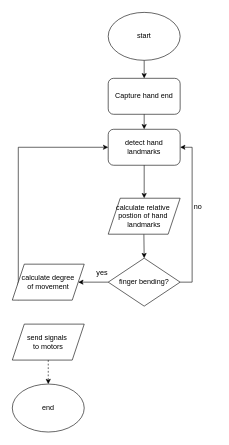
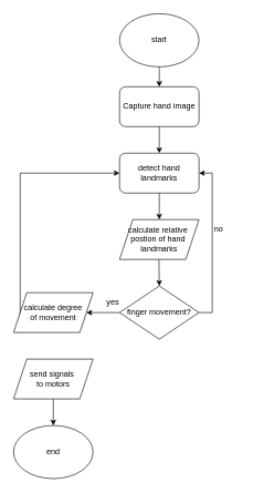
  <mxCell id="0" />
  <mxCell id="1" parent="0" />
- <mxCell id="2" value="Capture hand end" style="rounded=1;whiteSpace=wrap;html=1;" vertex="1" parent="1"><mxGeometry x="180" y="130" width="120" height="60" as="geometry" /></mxCell>
- <mxCell id="3" value="detect hand landmarks" style="rounded=1;whiteSpace=wrap;html=1;" vertex="1" parent="1"><mxGeometry x="180" y="215" width="120" height="60" as="geometry" /></mxCell>
+ <mxCell id="2" value="Capture hand image" style="rounded=1;whiteSpace=wrap;html=1;" vertex="1" parent="1"><mxGeometry x="180" y="130" width="120" height="60" as="geometry" /></mxCell>
+ <mxCell id="3" value="detect hand landmarks" style="rounded=1;whiteSpace=wrap;html=1;" vertex="1" parent="1"><mxGeometry x="180" y="230" width="120" height="60" as="geometry" /></mxCell>
  <mxCell id="4" value="" style="endArrow=classic;html=1;rounded=0;exitX=0.5;exitY=1;exitDx=0;exitDy=0;entryX=0.5;entryY=0;entryDx=0;entryDy=0;" edge="1" parent="1" source="2" target="3"><mxGeometry width="50" height="50" relative="1" as="geometry"><mxPoint x="360" y="370" as="sourcePoint" /><mxPoint x="410" y="320" as="targetPoint" /></mxGeometry></mxCell>
  <mxCell id="5" value="" style="endArrow=classic;html=1;rounded=0;exitX=0.5;exitY=1;exitDx=0;exitDy=0;entryX=0.5;entryY=0;entryDx=0;entryDy=0;" edge="1" parent="1" source="3" target="16"><mxGeometry width="50" height="50" relative="1" as="geometry"><mxPoint x="360" y="370" as="sourcePoint" /><mxPoint x="240" y="330" as="targetPoint" /></mxGeometry></mxCell>
  <mxCell id="6" value="yes" style="text;html=1;strokeColor=none;fillColor=none;align=center;verticalAlign=middle;whiteSpace=wrap;rounded=0;" vertex="1" parent="1"><mxGeometry x="140" y="440" width="60" height="30" as="geometry" /></mxCell>
  <mxCell id="7" value="no" style="text;html=1;strokeColor=none;fillColor=none;align=center;verticalAlign=middle;whiteSpace=wrap;rounded=0;" vertex="1" parent="1"><mxGeometry x="300" y="330" width="60" height="30" as="geometry" /></mxCell>
  <mxCell id="8" style="edgeStyle=orthogonalEdgeStyle;rounded=0;orthogonalLoop=1;jettySize=auto;html=1;exitX=0;exitY=0.5;exitDx=0;exitDy=0;entryX=1;entryY=0.5;entryDx=0;entryDy=0;" edge="1" parent="1" source="18" target="11"><mxGeometry relative="1" as="geometry"><mxPoint x="180" y="480" as="sourcePoint" /></mxGeometry></mxCell>
  <mxCell id="9" style="edgeStyle=orthogonalEdgeStyle;rounded=0;orthogonalLoop=1;jettySize=auto;html=1;exitX=0;exitY=0.5;exitDx=0;exitDy=0;entryX=0;entryY=0.5;entryDx=0;entryDy=0;" edge="1" parent="1" source="11" target="3"><mxGeometry relative="1" as="geometry"><Array as="points"><mxPoint x="30" y="500" /><mxPoint x="30" y="260" /></Array></mxGeometry></mxCell>
- <mxCell id="10" style="edgeStyle=orthogonalEdgeStyle;rounded=0;orthogonalLoop=1;jettySize=auto;html=1;entryX=0.5;entryY=0;entryDx=0;entryDy=0;exitX=0.5;exitY=1;exitDx=0;exitDy=0;dashed=1;" edge="1" parent="1" source="19" target="15"><mxGeometry relative="1" as="geometry"><mxPoint x="116" y="570" as="sourcePoint" /></mxGeometry></mxCell>
+ <mxCell id="10" style="edgeStyle=orthogonalEdgeStyle;rounded=0;orthogonalLoop=1;jettySize=auto;html=1;entryX=0.5;entryY=0;entryDx=0;entryDy=0;exitX=0.5;exitY=1;exitDx=0;exitDy=0;" edge="1" parent="1" source="19" target="15"><mxGeometry relative="1" as="geometry"><mxPoint x="116" y="570" as="sourcePoint" /></mxGeometry></mxCell>
  <mxCell id="11" value="calculate degree&lt;br&gt;of movement" style="shape=parallelogram;perimeter=parallelogramPerimeter;whiteSpace=wrap;html=1;fixedSize=1;" vertex="1" parent="1"><mxGeometry x="20" y="440" width="120" height="60" as="geometry" /></mxCell>
  <mxCell id="12" value="" style="endArrow=classic;html=1;rounded=0;exitX=0.496;exitY=1;exitDx=0;exitDy=0;entryX=0.5;entryY=0;entryDx=0;entryDy=0;exitPerimeter=0;" edge="1" parent="1" source="16" target="18"><mxGeometry width="50" height="50" relative="1" as="geometry"><mxPoint x="239.5" y="390" as="sourcePoint" /><mxPoint x="239.5" y="430" as="targetPoint" /></mxGeometry></mxCell>
  <mxCell id="13" style="edgeStyle=orthogonalEdgeStyle;rounded=0;orthogonalLoop=1;jettySize=auto;html=1;exitX=0.5;exitY=1;exitDx=0;exitDy=0;entryX=0.5;entryY=0;entryDx=0;entryDy=0;" edge="1" parent="1" source="14" target="2"><mxGeometry relative="1" as="geometry" /></mxCell>
  <mxCell id="14" value="start" style="ellipse;whiteSpace=wrap;html=1;" vertex="1" parent="1"><mxGeometry x="180" y="20" width="120" height="80" as="geometry" /></mxCell>
  <mxCell id="15" value="end" style="ellipse;whiteSpace=wrap;html=1;" vertex="1" parent="1"><mxGeometry x="20" y="640" width="120" height="80" as="geometry" /></mxCell>
  <mxCell id="16" value="calculate relative&amp;nbsp;&lt;br&gt;postion of hand&amp;nbsp;&lt;br&gt;landmarks" style="shape=parallelogram;perimeter=parallelogramPerimeter;whiteSpace=wrap;html=1;fixedSize=1;" vertex="1" parent="1"><mxGeometry x="180" y="330" width="120" height="60" as="geometry" /></mxCell>
  <mxCell id="17" style="edgeStyle=orthogonalEdgeStyle;rounded=0;orthogonalLoop=1;jettySize=auto;html=1;exitX=1;exitY=0.5;exitDx=0;exitDy=0;entryX=1;entryY=0.5;entryDx=0;entryDy=0;" edge="1" parent="1" source="18" target="3"><mxGeometry relative="1" as="geometry" /></mxCell>
- <mxCell id="18" value="finger bending?" style="rhombus;whiteSpace=wrap;html=1;" vertex="1" parent="1"><mxGeometry x="180" y="430" width="120" height="80" as="geometry" /></mxCell>
+ <mxCell id="18" value="finger movement?" style="rhombus;whiteSpace=wrap;html=1;" vertex="1" parent="1"><mxGeometry x="180" y="430" width="120" height="80" as="geometry" /></mxCell>
  <mxCell id="19" value="send signals&amp;nbsp;&lt;br&gt;to motors" style="shape=parallelogram;perimeter=parallelogramPerimeter;whiteSpace=wrap;html=1;fixedSize=1;" vertex="1" parent="1"><mxGeometry x="20" y="540" width="120" height="60" as="geometry" /></mxCell>
